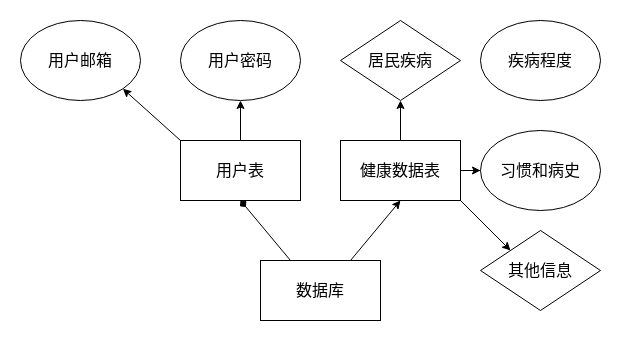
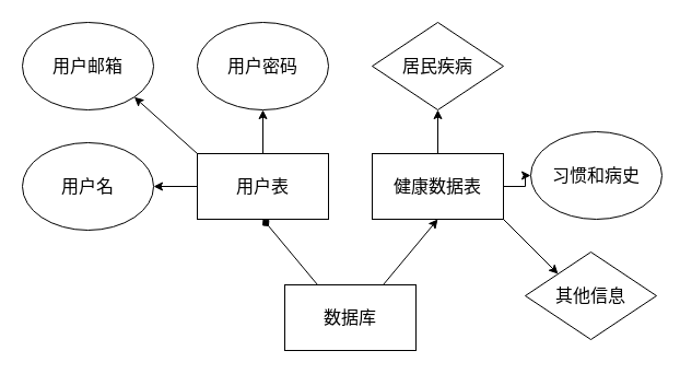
  <mxCell id="0" />
  <mxCell id="1" parent="0" />
  <mxCell id="2" value="&lt;font face=&quot;宋体&quot;&gt;&lt;font style=&quot;font-size: 16px;&quot;&gt;数据库&lt;/font&gt;&lt;br&gt;&lt;/font&gt;" style="rounded=0;whiteSpace=wrap;html=1;" vertex="1" parent="1"><mxGeometry x="260" y="260" width="120" height="60" as="geometry" /></mxCell>
  <mxCell id="3" value="" style="endArrow=diamond;html=1;rounded=0;exitX=0.25;exitY=0;exitDx=0;exitDy=0;entryX=0.5;entryY=1;entryDx=0;entryDy=0;" edge="1" parent="1" source="2" target="9"><mxGeometry width="50" height="50" relative="1" as="geometry"><mxPoint x="300" y="160" as="sourcePoint" /><mxPoint x="262.426" y="188.284" as="targetPoint" /></mxGeometry></mxCell>
  <mxCell id="4" value="" style="endArrow=classic;html=1;rounded=0;exitX=0.75;exitY=0;exitDx=0;exitDy=0;entryX=0.5;entryY=1;entryDx=0;entryDy=0;" edge="1" parent="1" source="2" target="12"><mxGeometry width="50" height="50" relative="1" as="geometry"><mxPoint x="300" y="160" as="sourcePoint" /><mxPoint x="377.574" y="188.284" as="targetPoint" /></mxGeometry></mxCell>
+ <mxCell id="5" value="&lt;font face=&quot;宋体&quot;&gt;&lt;font style=&quot;font-size: 16px;&quot;&gt;用户名&lt;/font&gt;&lt;br&gt;&lt;/font&gt;" style="ellipse;whiteSpace=wrap;html=1;" vertex="1" parent="1"><mxGeometry x="20" y="130" width="120" height="80" as="geometry" /></mxCell>
  <mxCell id="6" value="&lt;font face=&quot;宋体&quot;&gt;&lt;font style=&quot;font-size: 16px;&quot;&gt;用户密码&lt;/font&gt;&lt;br&gt;&lt;/font&gt;" style="ellipse;whiteSpace=wrap;html=1;" vertex="1" parent="1"><mxGeometry x="180" y="20" width="120" height="80" as="geometry" /></mxCell>
+ <mxCell id="7" value="" style="edgeStyle=orthogonalEdgeStyle;rounded=0;orthogonalLoop=1;jettySize=auto;html=1;" edge="1" parent="1" source="9" target="5"><mxGeometry relative="1" as="geometry" /></mxCell>
  <mxCell id="8" value="" style="edgeStyle=orthogonalEdgeStyle;rounded=0;orthogonalLoop=1;jettySize=auto;html=1;" edge="1" parent="1" source="9" target="6"><mxGeometry relative="1" as="geometry" /></mxCell>
  <mxCell id="9" value="&lt;font face=&quot;宋体&quot;&gt;&lt;font style=&quot;font-size: 16px;&quot;&gt;用户表&lt;/font&gt;&lt;br&gt;&lt;/font&gt;" style="rounded=0;whiteSpace=wrap;html=1;" vertex="1" parent="1"><mxGeometry x="180" y="140" width="120" height="60" as="geometry" /></mxCell>
  <mxCell id="10" value="" style="edgeStyle=orthogonalEdgeStyle;rounded=0;orthogonalLoop=1;jettySize=auto;html=1;" edge="1" parent="1" source="12" target="15"><mxGeometry relative="1" as="geometry" /></mxCell>
  <mxCell id="11" value="" style="edgeStyle=orthogonalEdgeStyle;rounded=0;orthogonalLoop=1;jettySize=auto;html=1;" edge="1" parent="1" source="12" target="17"><mxGeometry relative="1" as="geometry" /></mxCell>
  <mxCell id="12" value="&lt;font face=&quot;宋体&quot;&gt;&lt;font style=&quot;font-size: 16px;&quot;&gt;健康数据表&lt;/font&gt;&lt;br&gt;&lt;/font&gt;" style="rounded=0;whiteSpace=wrap;html=1;" vertex="1" parent="1"><mxGeometry x="340" y="140" width="120" height="60" as="geometry" /></mxCell>
  <mxCell id="13" value="&lt;font face=&quot;宋体&quot;&gt;&lt;font style=&quot;font-size: 16px;&quot;&gt;用户邮箱&lt;/font&gt;&lt;br&gt;&lt;/font&gt;" style="ellipse;whiteSpace=wrap;html=1;" vertex="1" parent="1"><mxGeometry x="20" y="20" width="120" height="80" as="geometry" /></mxCell>
  <mxCell id="14" value="" style="endArrow=classic;html=1;rounded=0;exitX=0;exitY=0;exitDx=0;exitDy=0;entryX=1;entryY=1;entryDx=0;entryDy=0;" edge="1" parent="1" source="9" target="13"><mxGeometry width="50" height="50" relative="1" as="geometry"><mxPoint x="300" y="160" as="sourcePoint" /><mxPoint x="350" y="110" as="targetPoint" /></mxGeometry></mxCell>
  <mxCell id="15" value="&lt;font face=&quot;宋体&quot;&gt;&lt;font style=&quot;font-size: 16px;&quot;&gt;居民疾病&lt;/font&gt;&lt;br&gt;&lt;/font&gt;" style="rhombus;whiteSpace=wrap;html=1;" vertex="1" parent="1"><mxGeometry x="340" y="20" width="120" height="80" as="geometry" /></mxCell>
- <mxCell id="16" value="&lt;font face=&quot;宋体&quot;&gt;&lt;font style=&quot;font-size: 16px;&quot;&gt;疾病程度&lt;/font&gt;&lt;br&gt;&lt;/font&gt;" style="ellipse;whiteSpace=wrap;html=1;" vertex="1" parent="1"><mxGeometry x="480" y="20" width="120" height="80" as="geometry" /></mxCell>
- <mxCell id="17" value="&lt;font face=&quot;宋体&quot;&gt;&lt;font style=&quot;font-size: 16px;&quot;&gt;习惯和病史&lt;/font&gt;&lt;br&gt;&lt;/font&gt;" style="ellipse;whiteSpace=wrap;html=1;" vertex="1" parent="1"><mxGeometry x="480" y="130" width="120" height="80" as="geometry" /></mxCell>
+ <mxCell id="17" value="&lt;font face=&quot;宋体&quot;&gt;&lt;font style=&quot;font-size: 16px;&quot;&gt;习惯和病史&lt;/font&gt;&lt;br&gt;&lt;/font&gt;" style="ellipse;whiteSpace=wrap;html=1;" vertex="1" parent="1"><mxGeometry x="485" y="120" width="120" height="80" as="geometry" /></mxCell>
  <mxCell id="18" value="&lt;font face=&quot;宋体&quot;&gt;&lt;font style=&quot;font-size: 16px;&quot;&gt;其他信息&lt;/font&gt;&lt;br&gt;&lt;/font&gt;" style="rhombus;whiteSpace=wrap;html=1;" vertex="1" parent="1"><mxGeometry x="480" y="230" width="120" height="80" as="geometry" /></mxCell>
  <mxCell id="19" value="" style="endArrow=classic;html=1;rounded=0;exitX=1;exitY=1;exitDx=0;exitDy=0;entryX=0;entryY=0;entryDx=0;entryDy=0;" edge="1" parent="1" source="12" target="18"><mxGeometry width="50" height="50" relative="1" as="geometry"><mxPoint x="300" y="160" as="sourcePoint" /><mxPoint x="350" y="110" as="targetPoint" /></mxGeometry></mxCell>
